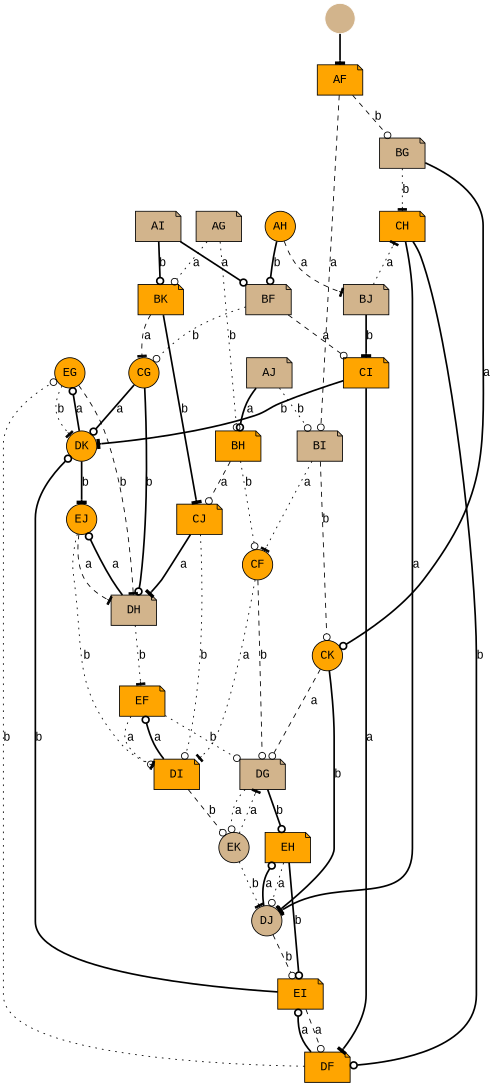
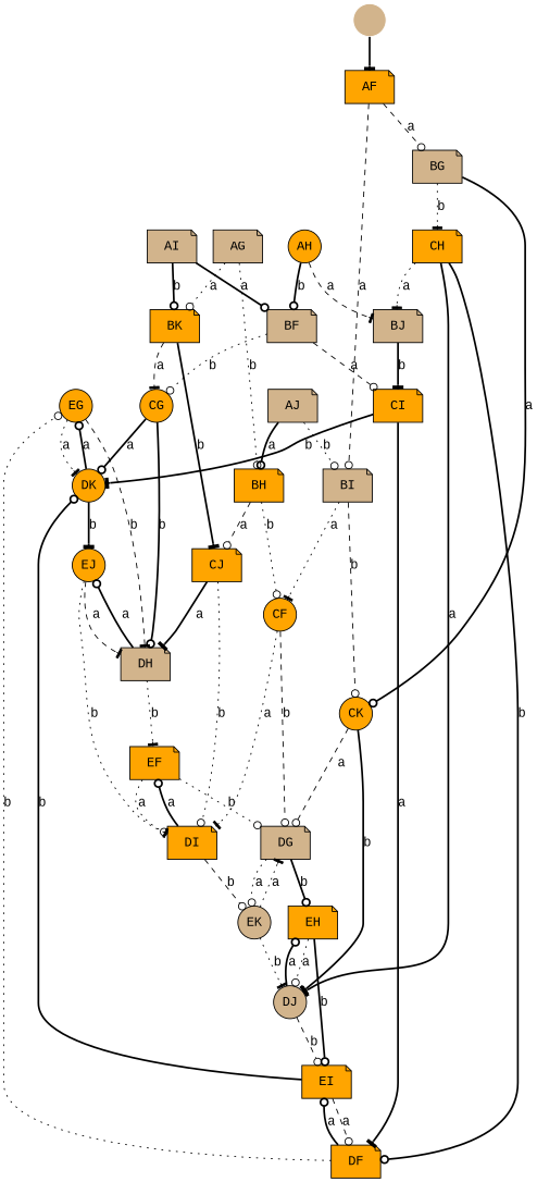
  digraph {
    fontname="Liberation Mono"
    rankdir=TB
    node [fillcolor=orange fontname="Liberation Mono" margin=0 shape=note style=filled]
    edge [arrowhead=odot fontname="Liberation Mono" style=bold]
    EG [shape=circle]
    DK [shape=circle]
    DH [fillcolor=tan]
    EJ [shape=circle]
    EF
    DJ [fillcolor=tan shape=circle]
    EH
    EI
    DF
    EK [fillcolor=tan shape=circle]
    DG [fillcolor=tan]
    DI
    " " [color=white fillcolor=tan shape=circle]
    AF
    BI [fillcolor=tan]
    BG [fillcolor=tan]
    CK [shape=circle]
    CF [shape=circle]
    CH
    AG [fillcolor=tan]
    BK
    BH
    CG [shape=circle]
    CJ
    AH [shape=circle]
    BJ [fillcolor=tan]
    BF [fillcolor=tan]
    CI
    AI [fillcolor=tan]
    AJ [fillcolor=tan]
-   EG -> DK [arrowhead=tee label=b style=dotted]
+   EG -> DK [arrowhead=tee label=a style=dotted]
    EG -> DH [arrowhead=tee label=b style=dashed]
    DK -> EG [label=a]
    DK -> EJ [arrowhead=tee label=b]
    DH -> EJ [label=a]
    DH -> EF [arrowhead=tee label=b style=dotted]
    EJ -> DH [arrowhead=tee label=a style=dashed]
    EJ -> DI [arrowhead=tee label=b style=dotted]
    EF -> DG [label=b style=dotted]
    EF -> DI [label=a style=dotted]
    DJ -> EH [label=a]
    DJ -> EI [label=b style=dashed]
    EH -> DJ [label=a style=dotted]
    EH -> EI [label=b]
    EI -> DK [label=b]
    EI -> DF [label=a style=dashed]
    DF -> EG [label=b style=dotted]
    DF -> EI [label=a]
    EK -> DJ [arrowhead=tee label=b style=dotted]
    EK -> DG [arrowhead=tee label=a style=dotted]
    DG -> EH [label=b]
    DG -> EK [label=a style=dotted]
    DI -> EF [label=a]
    DI -> EK [label=b style=dashed]
    " " -> AF [arrowhead=tee]
    AF -> BI [label=a style=dashed]
-   AF -> BG [label=b style=dashed]
+   AF -> BG [label=a style=dashed]
    BI -> CK [label=b style=dashed]
    BI -> CF [arrowhead=tee label=a style=dotted]
    BG -> CK [label=a]
    BG -> CH [arrowhead=tee label=b style=dotted]
    CK -> DJ [arrowhead=tee label=b]
    CK -> DG [label=a style=dashed]
    CF -> DG [label=b style=dashed]
    CF -> DI [arrowhead=tee label=a style=dotted]
    CH -> DJ [arrowhead=tee label=a]
    CH -> DF [label=b]
    AG -> BK [label=a style=dotted]
    AG -> BH [label=b style=dotted]
    BK -> CG [arrowhead=tee label=a style=dashed]
    BK -> CJ [arrowhead=tee label=b]
    BH -> CF [label=b style=dotted]
    BH -> CJ [label=a style=dashed]
    CG -> DK [label=a]
    CG -> DH [label=b]
    CJ -> DH [arrowhead=tee label=a]
    CJ -> DI [label=b style=dotted]
    AH -> BJ [arrowhead=tee label=a style=dashed]
    AH -> BF [label=b]
-   BJ -> CH [arrowhead=tee label=a style=dotted]
+   CH -> BJ [arrowhead=tee label=a style=dotted]
    BJ -> CI [arrowhead=tee label=b]
    BF -> CG [label=b style=dotted]
    BF -> CI [label=a style=dashed]
    CI -> DK [arrowhead=tee label=b]
    CI -> DF [arrowhead=tee label=a]
    AI -> BK [label=b]
    AI -> BF [label=a]
    AJ -> BI [label=b style=dotted]
    AJ -> BH [label=a]
  }
